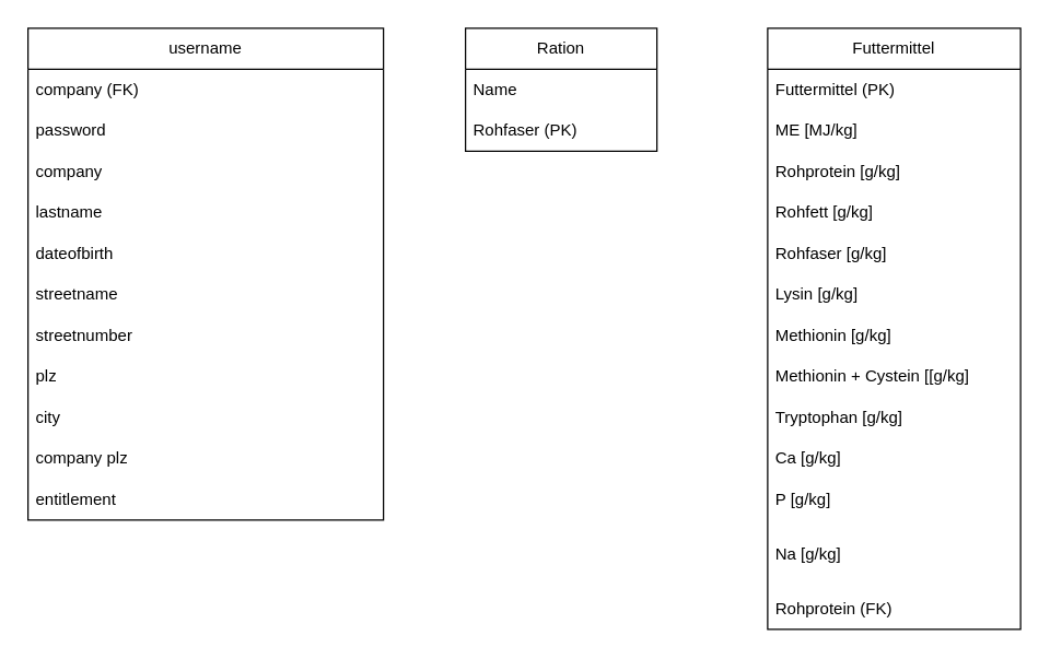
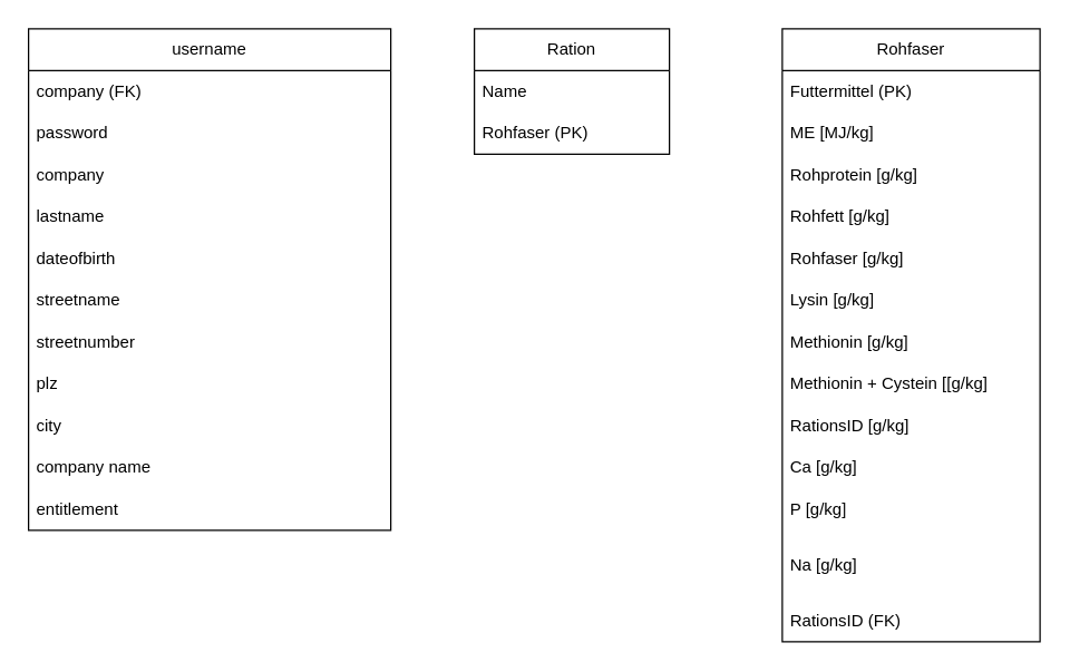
  <mxCell id="0" />
  <mxCell id="1" parent="0" />
  <mxCell id="2" value="username" style="swimlane;fontStyle=0;childLayout=stackLayout;horizontal=1;startSize=30;horizontalStack=0;resizeParent=1;resizeParentMax=0;resizeLast=0;collapsible=1;marginBottom=0;whiteSpace=wrap;html=1;" vertex="1" parent="1"><mxGeometry x="20" y="20" width="260" height="360" as="geometry" /></mxCell>
  <mxCell id="3" value="company (FK)" style="text;strokeColor=none;fillColor=none;align=left;verticalAlign=middle;spacingLeft=4;spacingRight=4;overflow=hidden;points=[[0,0.5],[1,0.5]];portConstraint=eastwest;rotatable=0;whiteSpace=wrap;html=1;" vertex="1" parent="2"><mxGeometry y="30" width="260" height="30" as="geometry" /></mxCell>
  <mxCell id="4" value="password&lt;span style=&quot;white-space: pre;&quot;&gt;&#09;&lt;/span&gt;" style="text;strokeColor=none;fillColor=none;align=left;verticalAlign=middle;spacingLeft=4;spacingRight=4;overflow=hidden;points=[[0,0.5],[1,0.5]];portConstraint=eastwest;rotatable=0;whiteSpace=wrap;html=1;" vertex="1" parent="2"><mxGeometry y="60" width="260" height="30" as="geometry" /></mxCell>
  <mxCell id="5" value="company" style="text;strokeColor=none;fillColor=none;align=left;verticalAlign=middle;spacingLeft=4;spacingRight=4;overflow=hidden;points=[[0,0.5],[1,0.5]];portConstraint=eastwest;rotatable=0;whiteSpace=wrap;html=1;" vertex="1" parent="2"><mxGeometry y="90" width="260" height="30" as="geometry" /></mxCell>
  <mxCell id="6" value="lastname" style="text;strokeColor=none;fillColor=none;align=left;verticalAlign=middle;spacingLeft=4;spacingRight=4;overflow=hidden;points=[[0,0.5],[1,0.5]];portConstraint=eastwest;rotatable=0;whiteSpace=wrap;html=1;" vertex="1" parent="2"><mxGeometry y="120" width="260" height="30" as="geometry" /></mxCell>
  <mxCell id="7" value="dateofbirth" style="text;strokeColor=none;fillColor=none;align=left;verticalAlign=middle;spacingLeft=4;spacingRight=4;overflow=hidden;points=[[0,0.5],[1,0.5]];portConstraint=eastwest;rotatable=0;whiteSpace=wrap;html=1;" vertex="1" parent="2"><mxGeometry y="150" width="260" height="30" as="geometry" /></mxCell>
  <mxCell id="8" value="streetname" style="text;strokeColor=none;fillColor=none;align=left;verticalAlign=middle;spacingLeft=4;spacingRight=4;overflow=hidden;points=[[0,0.5],[1,0.5]];portConstraint=eastwest;rotatable=0;whiteSpace=wrap;html=1;" vertex="1" parent="2"><mxGeometry y="180" width="260" height="30" as="geometry" /></mxCell>
  <mxCell id="9" value="streetnumber" style="text;strokeColor=none;fillColor=none;align=left;verticalAlign=middle;spacingLeft=4;spacingRight=4;overflow=hidden;points=[[0,0.5],[1,0.5]];portConstraint=eastwest;rotatable=0;whiteSpace=wrap;html=1;" vertex="1" parent="2"><mxGeometry y="210" width="260" height="30" as="geometry" /></mxCell>
  <mxCell id="10" value="plz" style="text;strokeColor=none;fillColor=none;align=left;verticalAlign=middle;spacingLeft=4;spacingRight=4;overflow=hidden;points=[[0,0.5],[1,0.5]];portConstraint=eastwest;rotatable=0;whiteSpace=wrap;html=1;" vertex="1" parent="2"><mxGeometry y="240" width="260" height="30" as="geometry" /></mxCell>
  <mxCell id="11" value="city" style="text;strokeColor=none;fillColor=none;align=left;verticalAlign=middle;spacingLeft=4;spacingRight=4;overflow=hidden;points=[[0,0.5],[1,0.5]];portConstraint=eastwest;rotatable=0;whiteSpace=wrap;html=1;" vertex="1" parent="2"><mxGeometry y="270" width="260" height="30" as="geometry" /></mxCell>
- <mxCell id="12" value="company plz" style="text;strokeColor=none;fillColor=none;align=left;verticalAlign=middle;spacingLeft=4;spacingRight=4;overflow=hidden;points=[[0,0.5],[1,0.5]];portConstraint=eastwest;rotatable=0;whiteSpace=wrap;html=1;" vertex="1" parent="2"><mxGeometry y="300" width="260" height="30" as="geometry" /></mxCell>
+ <mxCell id="12" value="company name" style="text;strokeColor=none;fillColor=none;align=left;verticalAlign=middle;spacingLeft=4;spacingRight=4;overflow=hidden;points=[[0,0.5],[1,0.5]];portConstraint=eastwest;rotatable=0;whiteSpace=wrap;html=1;" vertex="1" parent="2"><mxGeometry y="300" width="260" height="30" as="geometry" /></mxCell>
  <mxCell id="13" value="entitlement" style="text;strokeColor=none;fillColor=none;align=left;verticalAlign=middle;spacingLeft=4;spacingRight=4;overflow=hidden;points=[[0,0.5],[1,0.5]];portConstraint=eastwest;rotatable=0;whiteSpace=wrap;html=1;" vertex="1" parent="2"><mxGeometry y="330" width="260" height="30" as="geometry" /></mxCell>
- <mxCell id="14" value="Futtermittel" style="swimlane;fontStyle=0;childLayout=stackLayout;horizontal=1;startSize=30;horizontalStack=0;resizeParent=1;resizeParentMax=0;resizeLast=0;collapsible=1;marginBottom=0;whiteSpace=wrap;html=1;" vertex="1" parent="1"><mxGeometry x="561" y="20" width="185" height="440" as="geometry" /></mxCell>
+ <mxCell id="14" value="Rohfaser" style="swimlane;fontStyle=0;childLayout=stackLayout;horizontal=1;startSize=30;horizontalStack=0;resizeParent=1;resizeParentMax=0;resizeLast=0;collapsible=1;marginBottom=0;whiteSpace=wrap;html=1;" vertex="1" parent="1"><mxGeometry x="561" y="20" width="185" height="440" as="geometry" /></mxCell>
  <mxCell id="15" value="Futtermittel (PK)" style="text;strokeColor=none;fillColor=none;align=left;verticalAlign=middle;spacingLeft=4;spacingRight=4;overflow=hidden;points=[[0,0.5],[1,0.5]];portConstraint=eastwest;rotatable=0;whiteSpace=wrap;html=1;" vertex="1" parent="14"><mxGeometry y="30" width="185" height="30" as="geometry" /></mxCell>
  <mxCell id="16" value="ME [MJ/kg]" style="text;strokeColor=none;fillColor=none;align=left;verticalAlign=middle;spacingLeft=4;spacingRight=4;overflow=hidden;points=[[0,0.5],[1,0.5]];portConstraint=eastwest;rotatable=0;whiteSpace=wrap;html=1;" vertex="1" parent="14"><mxGeometry y="60" width="185" height="30" as="geometry" /></mxCell>
  <mxCell id="17" value="Rohprotein [g/kg]" style="text;strokeColor=none;fillColor=none;align=left;verticalAlign=middle;spacingLeft=4;spacingRight=4;overflow=hidden;points=[[0,0.5],[1,0.5]];portConstraint=eastwest;rotatable=0;whiteSpace=wrap;html=1;" vertex="1" parent="14"><mxGeometry y="90" width="185" height="30" as="geometry" /></mxCell>
  <mxCell id="18" value="Rohfett [g/kg]" style="text;strokeColor=none;fillColor=none;align=left;verticalAlign=middle;spacingLeft=4;spacingRight=4;overflow=hidden;points=[[0,0.5],[1,0.5]];portConstraint=eastwest;rotatable=0;whiteSpace=wrap;html=1;" vertex="1" parent="14"><mxGeometry y="120" width="185" height="30" as="geometry" /></mxCell>
  <mxCell id="19" value="Rohfaser [g/kg]" style="text;strokeColor=none;fillColor=none;align=left;verticalAlign=middle;spacingLeft=4;spacingRight=4;overflow=hidden;points=[[0,0.5],[1,0.5]];portConstraint=eastwest;rotatable=0;whiteSpace=wrap;html=1;" vertex="1" parent="14"><mxGeometry y="150" width="185" height="30" as="geometry" /></mxCell>
  <mxCell id="20" value="Lysin [g/kg]" style="text;strokeColor=none;fillColor=none;align=left;verticalAlign=middle;spacingLeft=4;spacingRight=4;overflow=hidden;points=[[0,0.5],[1,0.5]];portConstraint=eastwest;rotatable=0;whiteSpace=wrap;html=1;" vertex="1" parent="14"><mxGeometry y="180" width="185" height="30" as="geometry" /></mxCell>
  <mxCell id="21" value="Methionin [g/kg]" style="text;strokeColor=none;fillColor=none;align=left;verticalAlign=middle;spacingLeft=4;spacingRight=4;overflow=hidden;points=[[0,0.5],[1,0.5]];portConstraint=eastwest;rotatable=0;whiteSpace=wrap;html=1;" vertex="1" parent="14"><mxGeometry y="210" width="185" height="30" as="geometry" /></mxCell>
  <mxCell id="22" value="Methionin + Cystein [[g/kg]" style="text;strokeColor=none;fillColor=none;align=left;verticalAlign=middle;spacingLeft=4;spacingRight=4;overflow=hidden;points=[[0,0.5],[1,0.5]];portConstraint=eastwest;rotatable=0;whiteSpace=wrap;html=1;" vertex="1" parent="14"><mxGeometry y="240" width="185" height="30" as="geometry" /></mxCell>
- <mxCell id="23" value="Tryptophan [g/kg]" style="text;strokeColor=none;fillColor=none;align=left;verticalAlign=middle;spacingLeft=4;spacingRight=4;overflow=hidden;points=[[0,0.5],[1,0.5]];portConstraint=eastwest;rotatable=0;whiteSpace=wrap;html=1;" vertex="1" parent="14"><mxGeometry y="270" width="185" height="30" as="geometry" /></mxCell>
+ <mxCell id="23" value="RationsID [g/kg]" style="text;strokeColor=none;fillColor=none;align=left;verticalAlign=middle;spacingLeft=4;spacingRight=4;overflow=hidden;points=[[0,0.5],[1,0.5]];portConstraint=eastwest;rotatable=0;whiteSpace=wrap;html=1;" vertex="1" parent="14"><mxGeometry y="270" width="185" height="30" as="geometry" /></mxCell>
  <mxCell id="24" value="Ca [g/kg]" style="text;strokeColor=none;fillColor=none;align=left;verticalAlign=middle;spacingLeft=4;spacingRight=4;overflow=hidden;points=[[0,0.5],[1,0.5]];portConstraint=eastwest;rotatable=0;whiteSpace=wrap;html=1;" vertex="1" parent="14"><mxGeometry y="300" width="185" height="30" as="geometry" /></mxCell>
  <mxCell id="25" value="P [g/kg]" style="text;strokeColor=none;fillColor=none;align=left;verticalAlign=middle;spacingLeft=4;spacingRight=4;overflow=hidden;points=[[0,0.5],[1,0.5]];portConstraint=eastwest;rotatable=0;whiteSpace=wrap;html=1;" vertex="1" parent="14"><mxGeometry y="330" width="185" height="30" as="geometry" /></mxCell>
  <mxCell id="26" value="Na [g/kg]" style="text;strokeColor=none;fillColor=none;align=left;verticalAlign=middle;spacingLeft=4;spacingRight=4;overflow=hidden;points=[[0,0.5],[1,0.5]];portConstraint=eastwest;rotatable=0;whiteSpace=wrap;html=1;" vertex="1" parent="14"><mxGeometry y="360" width="185" height="50" as="geometry" /></mxCell>
- <mxCell id="27" value="Rohprotein (FK)" style="text;strokeColor=none;fillColor=none;align=left;verticalAlign=middle;spacingLeft=4;spacingRight=4;overflow=hidden;points=[[0,0.5],[1,0.5]];portConstraint=eastwest;rotatable=0;whiteSpace=wrap;html=1;" vertex="1" parent="14"><mxGeometry y="410" width="185" height="30" as="geometry" /></mxCell>
+ <mxCell id="27" value="RationsID (FK)" style="text;strokeColor=none;fillColor=none;align=left;verticalAlign=middle;spacingLeft=4;spacingRight=4;overflow=hidden;points=[[0,0.5],[1,0.5]];portConstraint=eastwest;rotatable=0;whiteSpace=wrap;html=1;" vertex="1" parent="14"><mxGeometry y="410" width="185" height="30" as="geometry" /></mxCell>
  <mxCell id="28" value="Ration" style="swimlane;fontStyle=0;childLayout=stackLayout;horizontal=1;startSize=30;horizontalStack=0;resizeParent=1;resizeParentMax=0;resizeLast=0;collapsible=1;marginBottom=0;whiteSpace=wrap;html=1;" vertex="1" parent="1"><mxGeometry x="340" y="20" width="140" height="90" as="geometry" /></mxCell>
  <mxCell id="29" value="Name" style="text;strokeColor=none;fillColor=none;align=left;verticalAlign=middle;spacingLeft=4;spacingRight=4;overflow=hidden;points=[[0,0.5],[1,0.5]];portConstraint=eastwest;rotatable=0;whiteSpace=wrap;html=1;" vertex="1" parent="28"><mxGeometry y="30" width="140" height="30" as="geometry" /></mxCell>
  <mxCell id="30" value="Rohfaser (PK)" style="text;strokeColor=none;fillColor=none;align=left;verticalAlign=middle;spacingLeft=4;spacingRight=4;overflow=hidden;points=[[0,0.5],[1,0.5]];portConstraint=eastwest;rotatable=0;whiteSpace=wrap;html=1;" vertex="1" parent="28"><mxGeometry y="60" width="140" height="30" as="geometry" /></mxCell>
